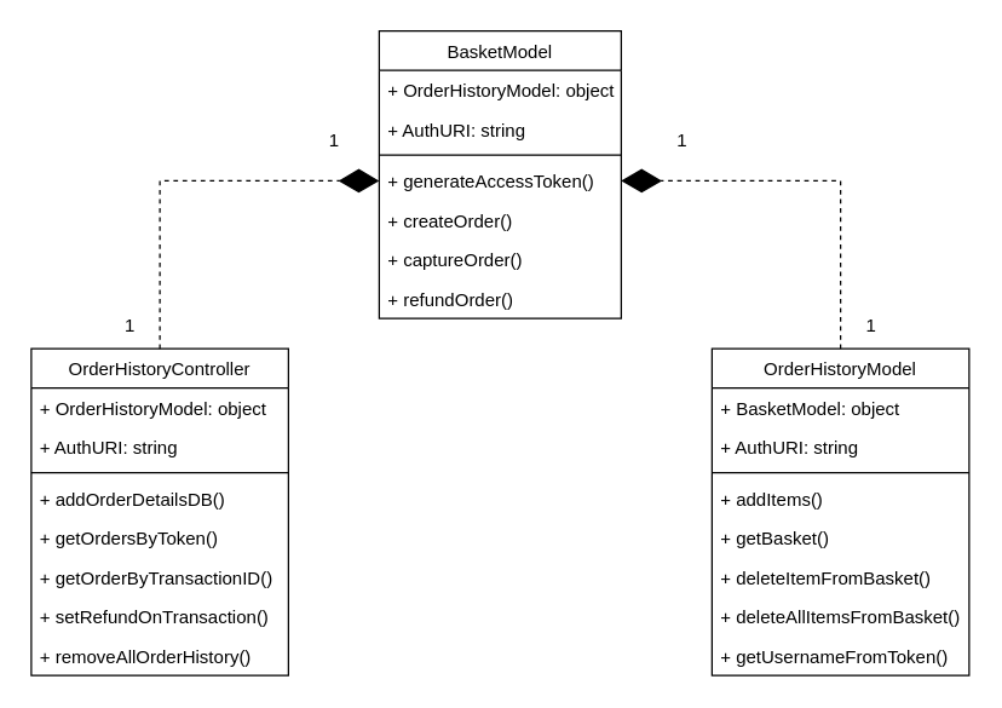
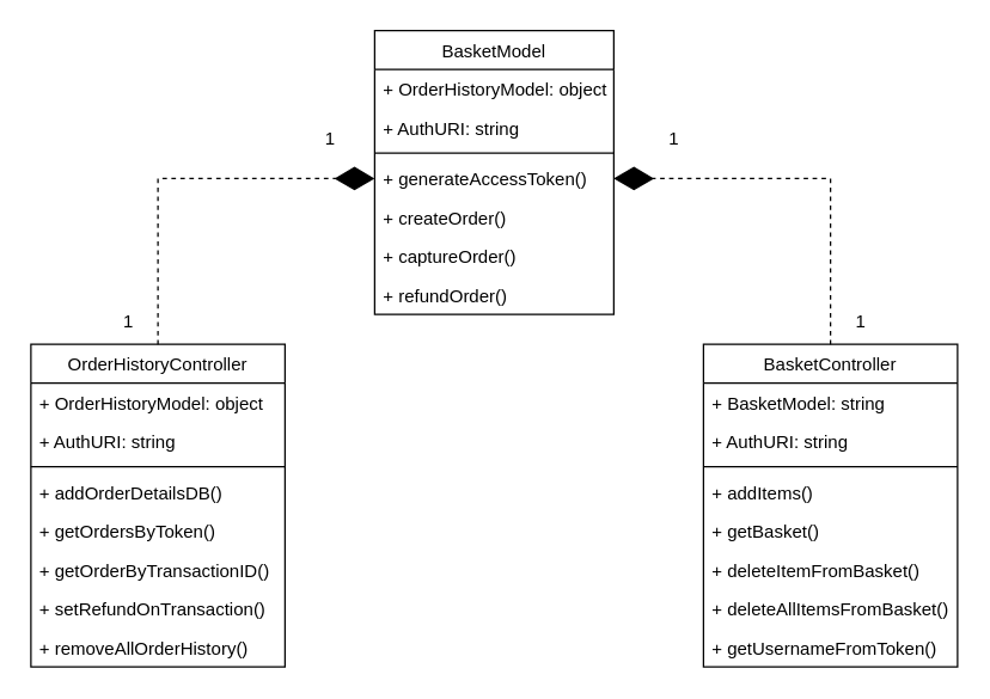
  <mxCell id="0" />
  <mxCell id="1" parent="0" />
  <mxCell id="2" value="OrderHistoryController" style="swimlane;fontStyle=0;align=center;verticalAlign=top;childLayout=stackLayout;horizontal=1;startSize=26;horizontalStack=0;resizeParent=1;resizeLast=0;collapsible=1;marginBottom=0;rounded=0;shadow=0;strokeWidth=1;" vertex="1" parent="1"><mxGeometry x="20" y="230" width="170" height="216" as="geometry"><mxRectangle x="550" y="140" width="160" height="26" as="alternateBounds" /></mxGeometry></mxCell>
  <mxCell id="3" value="+ OrderHistoryModel: object" style="text;align=left;verticalAlign=top;spacingLeft=4;spacingRight=4;overflow=hidden;rotatable=0;points=[[0,0.5],[1,0.5]];portConstraint=eastwest;rounded=0;shadow=0;html=0;" vertex="1" parent="2"><mxGeometry y="26" width="170" height="26" as="geometry" /></mxCell>
  <mxCell id="4" value="+ AuthURI: string" style="text;align=left;verticalAlign=top;spacingLeft=4;spacingRight=4;overflow=hidden;rotatable=0;points=[[0,0.5],[1,0.5]];portConstraint=eastwest;rounded=0;shadow=0;html=0;" vertex="1" parent="2"><mxGeometry y="52" width="170" height="26" as="geometry" /></mxCell>
  <mxCell id="5" value="" style="line;html=1;strokeWidth=1;align=left;verticalAlign=middle;spacingTop=-1;spacingLeft=3;spacingRight=3;rotatable=0;labelPosition=right;points=[];portConstraint=eastwest;" vertex="1" parent="2"><mxGeometry y="78" width="170" height="8" as="geometry" /></mxCell>
  <mxCell id="6" value="+ addOrderDetailsDB()" style="text;align=left;verticalAlign=top;spacingLeft=4;spacingRight=4;overflow=hidden;rotatable=0;points=[[0,0.5],[1,0.5]];portConstraint=eastwest;" vertex="1" parent="2"><mxGeometry y="86" width="170" height="26" as="geometry" /></mxCell>
  <mxCell id="7" value="+ getOrdersByToken()" style="text;align=left;verticalAlign=top;spacingLeft=4;spacingRight=4;overflow=hidden;rotatable=0;points=[[0,0.5],[1,0.5]];portConstraint=eastwest;" vertex="1" parent="2"><mxGeometry y="112" width="170" height="26" as="geometry" /></mxCell>
  <mxCell id="8" value="+ getOrderByTransactionID()" style="text;align=left;verticalAlign=top;spacingLeft=4;spacingRight=4;overflow=hidden;rotatable=0;points=[[0,0.5],[1,0.5]];portConstraint=eastwest;" vertex="1" parent="2"><mxGeometry y="138" width="170" height="26" as="geometry" /></mxCell>
  <mxCell id="9" value="+ setRefundOnTransaction()" style="text;align=left;verticalAlign=top;spacingLeft=4;spacingRight=4;overflow=hidden;rotatable=0;points=[[0,0.5],[1,0.5]];portConstraint=eastwest;" vertex="1" parent="2"><mxGeometry y="164" width="170" height="26" as="geometry" /></mxCell>
  <mxCell id="10" value="+ removeAllOrderHistory()" style="text;align=left;verticalAlign=top;spacingLeft=4;spacingRight=4;overflow=hidden;rotatable=0;points=[[0,0.5],[1,0.5]];portConstraint=eastwest;" vertex="1" parent="2"><mxGeometry y="190" width="170" height="26" as="geometry" /></mxCell>
- <mxCell id="11" value="OrderHistoryModel" style="swimlane;fontStyle=0;align=center;verticalAlign=top;childLayout=stackLayout;horizontal=1;startSize=26;horizontalStack=0;resizeParent=1;resizeLast=0;collapsible=1;marginBottom=0;rounded=0;shadow=0;strokeWidth=1;" vertex="1" parent="1"><mxGeometry x="470" y="230" width="170" height="216" as="geometry"><mxRectangle x="550" y="140" width="160" height="26" as="alternateBounds" /></mxGeometry></mxCell>
- <mxCell id="12" value="+ BasketModel: object" style="text;align=left;verticalAlign=top;spacingLeft=4;spacingRight=4;overflow=hidden;rotatable=0;points=[[0,0.5],[1,0.5]];portConstraint=eastwest;rounded=0;shadow=0;html=0;" vertex="1" parent="11"><mxGeometry y="26" width="170" height="26" as="geometry" /></mxCell>
+ <mxCell id="11" value="BasketController" style="swimlane;fontStyle=0;align=center;verticalAlign=top;childLayout=stackLayout;horizontal=1;startSize=26;horizontalStack=0;resizeParent=1;resizeLast=0;collapsible=1;marginBottom=0;rounded=0;shadow=0;strokeWidth=1;" vertex="1" parent="1"><mxGeometry x="470" y="230" width="170" height="216" as="geometry"><mxRectangle x="550" y="140" width="160" height="26" as="alternateBounds" /></mxGeometry></mxCell>
+ <mxCell id="12" value="+ BasketModel: string" style="text;align=left;verticalAlign=top;spacingLeft=4;spacingRight=4;overflow=hidden;rotatable=0;points=[[0,0.5],[1,0.5]];portConstraint=eastwest;rounded=0;shadow=0;html=0;" vertex="1" parent="11"><mxGeometry y="26" width="170" height="26" as="geometry" /></mxCell>
  <mxCell id="13" value="+ AuthURI: string" style="text;align=left;verticalAlign=top;spacingLeft=4;spacingRight=4;overflow=hidden;rotatable=0;points=[[0,0.5],[1,0.5]];portConstraint=eastwest;rounded=0;shadow=0;html=0;" vertex="1" parent="11"><mxGeometry y="52" width="170" height="26" as="geometry" /></mxCell>
  <mxCell id="14" value="" style="line;html=1;strokeWidth=1;align=left;verticalAlign=middle;spacingTop=-1;spacingLeft=3;spacingRight=3;rotatable=0;labelPosition=right;points=[];portConstraint=eastwest;" vertex="1" parent="11"><mxGeometry y="78" width="170" height="8" as="geometry" /></mxCell>
  <mxCell id="15" value="+ addItems()" style="text;align=left;verticalAlign=top;spacingLeft=4;spacingRight=4;overflow=hidden;rotatable=0;points=[[0,0.5],[1,0.5]];portConstraint=eastwest;" vertex="1" parent="11"><mxGeometry y="86" width="170" height="26" as="geometry" /></mxCell>
  <mxCell id="16" value="+ getBasket()" style="text;align=left;verticalAlign=top;spacingLeft=4;spacingRight=4;overflow=hidden;rotatable=0;points=[[0,0.5],[1,0.5]];portConstraint=eastwest;" vertex="1" parent="11"><mxGeometry y="112" width="170" height="26" as="geometry" /></mxCell>
  <mxCell id="17" value="+ deleteItemFromBasket()" style="text;align=left;verticalAlign=top;spacingLeft=4;spacingRight=4;overflow=hidden;rotatable=0;points=[[0,0.5],[1,0.5]];portConstraint=eastwest;" vertex="1" parent="11"><mxGeometry y="138" width="170" height="26" as="geometry" /></mxCell>
  <mxCell id="18" value="+ deleteAllItemsFromBasket()" style="text;align=left;verticalAlign=top;spacingLeft=4;spacingRight=4;overflow=hidden;rotatable=0;points=[[0,0.5],[1,0.5]];portConstraint=eastwest;" vertex="1" parent="11"><mxGeometry y="164" width="170" height="26" as="geometry" /></mxCell>
  <mxCell id="19" value="+ getUsernameFromToken()" style="text;align=left;verticalAlign=top;spacingLeft=4;spacingRight=4;overflow=hidden;rotatable=0;points=[[0,0.5],[1,0.5]];portConstraint=eastwest;" vertex="1" parent="11"><mxGeometry y="190" width="170" height="26" as="geometry" /></mxCell>
  <mxCell id="20" value="BasketModel" style="swimlane;fontStyle=0;align=center;verticalAlign=top;childLayout=stackLayout;horizontal=1;startSize=26;horizontalStack=0;resizeParent=1;resizeLast=0;collapsible=1;marginBottom=0;rounded=0;shadow=0;strokeWidth=1;" vertex="1" parent="1"><mxGeometry x="250" y="20" width="160" height="190" as="geometry"><mxRectangle x="550" y="140" width="160" height="26" as="alternateBounds" /></mxGeometry></mxCell>
  <mxCell id="21" value="+ OrderHistoryModel: object" style="text;align=left;verticalAlign=top;spacingLeft=4;spacingRight=4;overflow=hidden;rotatable=0;points=[[0,0.5],[1,0.5]];portConstraint=eastwest;rounded=0;shadow=0;html=0;" vertex="1" parent="20"><mxGeometry y="26" width="160" height="26" as="geometry" /></mxCell>
  <mxCell id="22" value="+ AuthURI: string" style="text;align=left;verticalAlign=top;spacingLeft=4;spacingRight=4;overflow=hidden;rotatable=0;points=[[0,0.5],[1,0.5]];portConstraint=eastwest;rounded=0;shadow=0;html=0;" vertex="1" parent="20"><mxGeometry y="52" width="160" height="26" as="geometry" /></mxCell>
  <mxCell id="23" value="" style="line;html=1;strokeWidth=1;align=left;verticalAlign=middle;spacingTop=-1;spacingLeft=3;spacingRight=3;rotatable=0;labelPosition=right;points=[];portConstraint=eastwest;" vertex="1" parent="20"><mxGeometry y="78" width="160" height="8" as="geometry" /></mxCell>
  <mxCell id="24" value="+ generateAccessToken()" style="text;align=left;verticalAlign=top;spacingLeft=4;spacingRight=4;overflow=hidden;rotatable=0;points=[[0,0.5],[1,0.5]];portConstraint=eastwest;" vertex="1" parent="20"><mxGeometry y="86" width="160" height="26" as="geometry" /></mxCell>
  <mxCell id="25" value="+ createOrder()" style="text;align=left;verticalAlign=top;spacingLeft=4;spacingRight=4;overflow=hidden;rotatable=0;points=[[0,0.5],[1,0.5]];portConstraint=eastwest;" vertex="1" parent="20"><mxGeometry y="112" width="160" height="26" as="geometry" /></mxCell>
  <mxCell id="26" value="+ captureOrder()" style="text;align=left;verticalAlign=top;spacingLeft=4;spacingRight=4;overflow=hidden;rotatable=0;points=[[0,0.5],[1,0.5]];portConstraint=eastwest;" vertex="1" parent="20"><mxGeometry y="138" width="160" height="26" as="geometry" /></mxCell>
  <mxCell id="27" value="+ refundOrder()" style="text;align=left;verticalAlign=top;spacingLeft=4;spacingRight=4;overflow=hidden;rotatable=0;points=[[0,0.5],[1,0.5]];portConstraint=eastwest;" vertex="1" parent="20"><mxGeometry y="164" width="160" height="26" as="geometry" /></mxCell>
  <mxCell id="28" value="" style="endArrow=diamondThin;endFill=1;endSize=24;html=1;rounded=0;entryX=0;entryY=0.5;entryDx=0;entryDy=0;exitX=0.5;exitY=0;exitDx=0;exitDy=0;dashed=1;" edge="1" parent="1" source="2" target="24"><mxGeometry width="160" relative="1" as="geometry"><mxPoint x="240" y="260" as="sourcePoint" /><mxPoint x="400" y="260" as="targetPoint" /><Array as="points"><mxPoint x="105" y="119" /></Array></mxGeometry></mxCell>
  <mxCell id="29" value="" style="endArrow=diamondThin;endFill=1;endSize=24;html=1;rounded=0;entryX=1;entryY=0.5;entryDx=0;entryDy=0;exitX=0.5;exitY=0;exitDx=0;exitDy=0;dashed=1;" edge="1" parent="1" source="11" target="24"><mxGeometry width="160" relative="1" as="geometry"><mxPoint x="240" y="260" as="sourcePoint" /><mxPoint x="400" y="260" as="targetPoint" /><Array as="points"><mxPoint x="555" y="119" /></Array></mxGeometry></mxCell>
  <mxCell id="30" value="1" style="text;html=1;align=center;verticalAlign=middle;resizable=0;points=[];autosize=1;strokeColor=none;fillColor=none;" vertex="1" parent="1"><mxGeometry x="560" y="200" width="30" height="30" as="geometry" /></mxCell>
  <mxCell id="31" value="1" style="text;html=1;align=center;verticalAlign=middle;resizable=0;points=[];autosize=1;strokeColor=none;fillColor=none;" vertex="1" parent="1"><mxGeometry x="435" y="78" width="30" height="30" as="geometry" /></mxCell>
  <mxCell id="32" value="1" style="text;html=1;align=center;verticalAlign=middle;resizable=0;points=[];autosize=1;strokeColor=none;fillColor=none;" vertex="1" parent="1"><mxGeometry x="205" y="78" width="30" height="30" as="geometry" /></mxCell>
  <mxCell id="33" value="1" style="text;html=1;align=center;verticalAlign=middle;resizable=0;points=[];autosize=1;strokeColor=none;fillColor=none;" vertex="1" parent="1"><mxGeometry x="70" y="200" width="30" height="30" as="geometry" /></mxCell>
